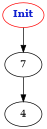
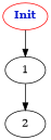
  digraph {
    n1 [color=red fontcolor="#1020d0" label=<<b>Init</b>>]
-   1 [label=7]
-   2 [label=4]
+   1
+   2
    n1 -> 1 [weight=1.0]
    1 -> 2 [weight=3.0]
  }
